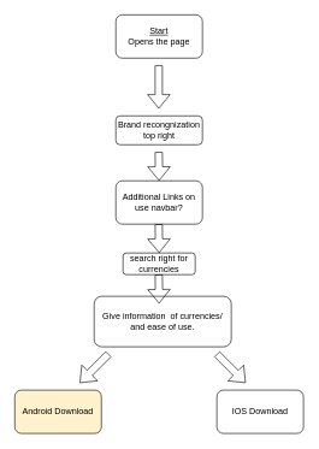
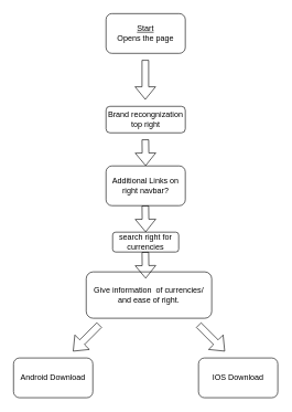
  <mxCell id="0" />
  <mxCell id="1" parent="0" />
  <mxCell id="2" value="&lt;u&gt;Start&lt;/u&gt;&lt;br&gt;Opens the page" style="rounded=1;whiteSpace=wrap;html=1;" vertex="1" parent="1"><mxGeometry x="160" y="20" width="120" height="60" as="geometry" /></mxCell>
  <mxCell id="3" value="" style="shape=flexArrow;endArrow=classic;html=1;" edge="1" parent="1"><mxGeometry width="50" height="50" relative="1" as="geometry"><mxPoint x="219.5" y="90" as="sourcePoint" /><mxPoint x="219.5" y="150" as="targetPoint" /></mxGeometry></mxCell>
- <mxCell id="4" value="Give information&amp;nbsp; of currencies/ and ease of use." style="rounded=1;whiteSpace=wrap;html=1;" vertex="1" parent="1"><mxGeometry x="130" y="410" width="190" height="70" as="geometry" /></mxCell>
+ <mxCell id="4" value="Give information&amp;nbsp; of currencies/ and ease of right." style="rounded=1;whiteSpace=wrap;html=1;" vertex="1" parent="1"><mxGeometry x="130" y="410" width="190" height="70" as="geometry" /></mxCell>
  <mxCell id="5" value="" style="shape=flexArrow;endArrow=classic;html=1;" edge="1" parent="1"><mxGeometry width="50" height="50" relative="1" as="geometry"><mxPoint x="150" y="490" as="sourcePoint" /><mxPoint x="110" y="530" as="targetPoint" /></mxGeometry></mxCell>
  <mxCell id="6" value="" style="shape=flexArrow;endArrow=classic;html=1;" edge="1" parent="1"><mxGeometry width="50" height="50" relative="1" as="geometry"><mxPoint x="300" y="490" as="sourcePoint" /><mxPoint x="340" y="530" as="targetPoint" /></mxGeometry></mxCell>
- <mxCell id="7" value="Android Download" style="rounded=1;whiteSpace=wrap;html=1;fillColor=#fff2cc;" vertex="1" parent="1"><mxGeometry x="20" y="540" width="120" height="60" as="geometry" /></mxCell>
+ <mxCell id="7" value="Android Download" style="rounded=1;whiteSpace=wrap;html=1;" vertex="1" parent="1"><mxGeometry x="20" y="540" width="120" height="60" as="geometry" /></mxCell>
  <mxCell id="8" value="IOS Download" style="rounded=1;whiteSpace=wrap;html=1;" vertex="1" parent="1"><mxGeometry x="300" y="540" width="120" height="60" as="geometry" /></mxCell>
  <mxCell id="9" value="Brand recongnization top right" style="rounded=1;whiteSpace=wrap;html=1;" vertex="1" parent="1"><mxGeometry x="160" y="160" width="120" height="40" as="geometry" /></mxCell>
- <mxCell id="10" value="Additional Links on use navbar?" style="rounded=1;whiteSpace=wrap;html=1;" vertex="1" parent="1"><mxGeometry x="160" y="250" width="120" height="60" as="geometry" /></mxCell>
+ <mxCell id="10" value="Additional Links on right navbar?" style="rounded=1;whiteSpace=wrap;html=1;" vertex="1" parent="1"><mxGeometry x="160" y="250" width="120" height="60" as="geometry" /></mxCell>
  <mxCell id="11" value="" style="shape=flexArrow;endArrow=classic;html=1;" edge="1" parent="1"><mxGeometry width="50" height="50" relative="1" as="geometry"><mxPoint x="219.5" y="210" as="sourcePoint" /><mxPoint x="220" y="250" as="targetPoint" /></mxGeometry></mxCell>
  <mxCell id="12" value="search right for currencies" style="rounded=1;whiteSpace=wrap;html=1;" vertex="1" parent="1"><mxGeometry x="170" y="350" width="100" height="30" as="geometry" /></mxCell>
  <mxCell id="13" value="" style="shape=flexArrow;endArrow=classic;html=1;" edge="1" parent="1"><mxGeometry width="50" height="50" relative="1" as="geometry"><mxPoint x="219.5" y="310" as="sourcePoint" /><mxPoint x="220" y="350" as="targetPoint" /></mxGeometry></mxCell>
  <mxCell id="14" value="" style="shape=flexArrow;endArrow=classic;html=1;" edge="1" parent="1"><mxGeometry width="50" height="50" relative="1" as="geometry"><mxPoint x="219.5" y="380" as="sourcePoint" /><mxPoint x="220" y="420" as="targetPoint" /></mxGeometry></mxCell>
